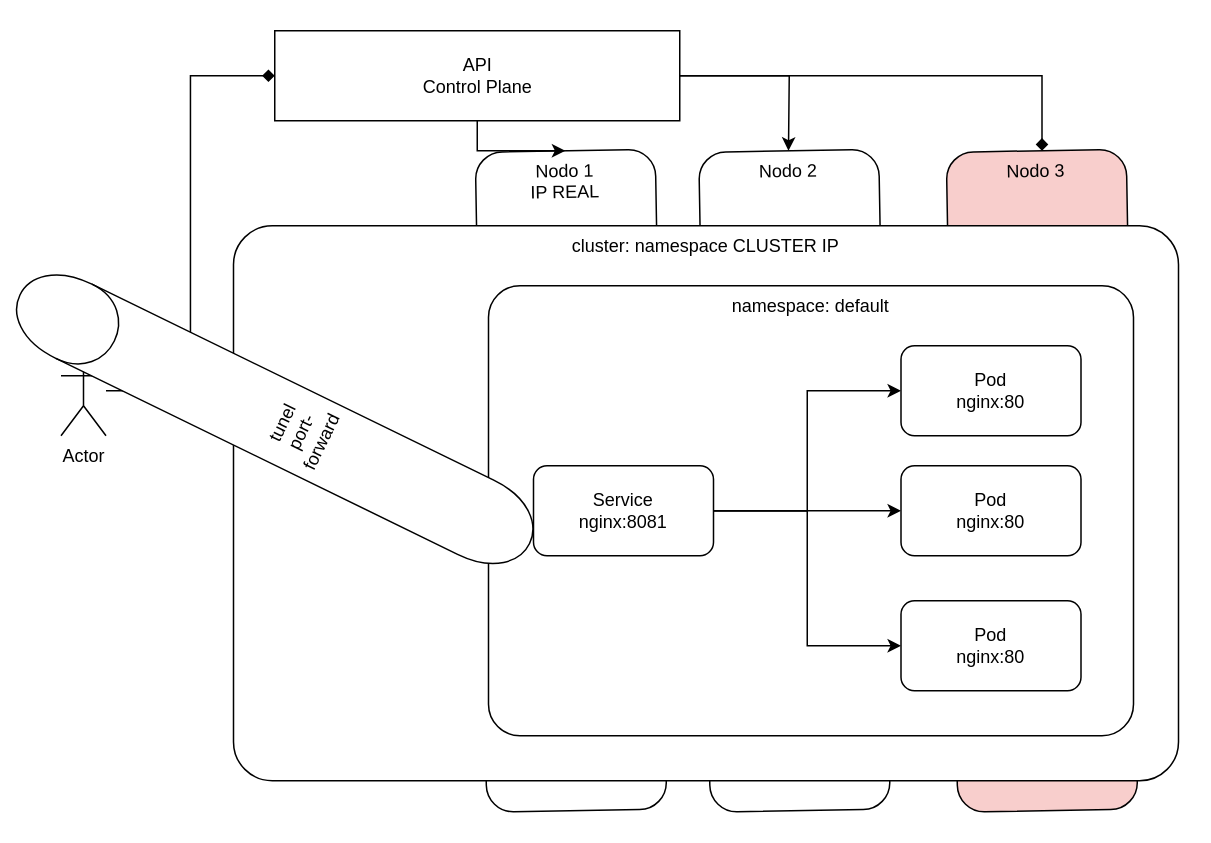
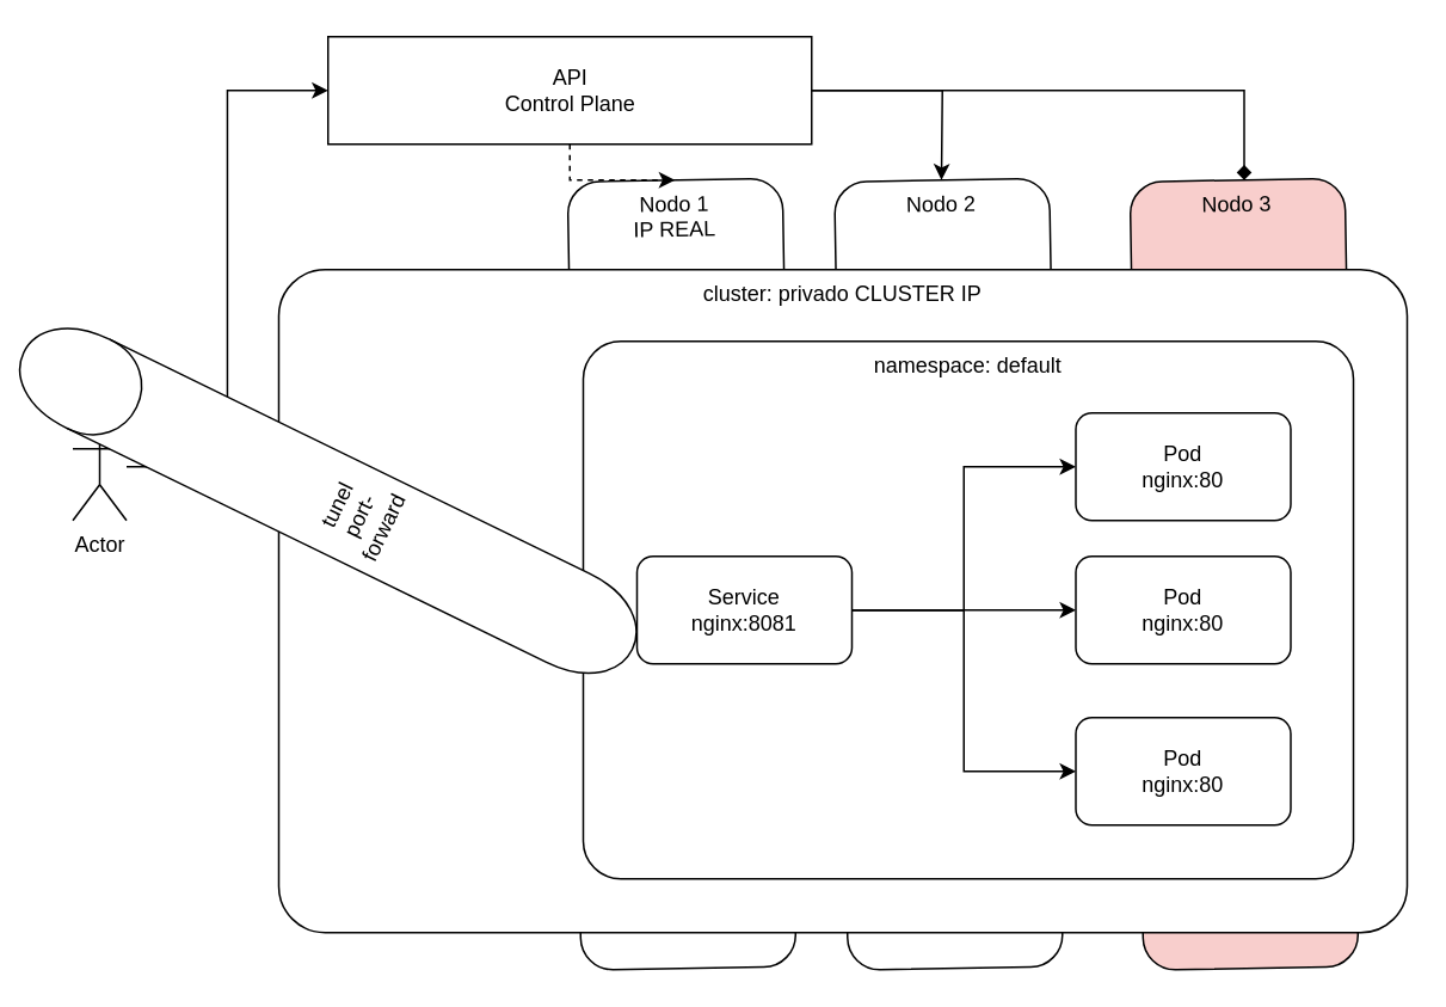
  <mxCell id="0" />
  <mxCell id="1" parent="0" />
  <mxCell id="2" value="Nodo 1&lt;br&gt;IP REAL" style="rounded=1;whiteSpace=wrap;html=1;rotation=-1;verticalAlign=top;" vertex="1" parent="1"><mxGeometry x="300" y="100" width="120" height="440" as="geometry" /></mxCell>
  <mxCell id="3" value="Nodo 2" style="rounded=1;whiteSpace=wrap;html=1;rotation=-1;verticalAlign=top;" vertex="1" parent="1"><mxGeometry x="449" y="100" width="120" height="440" as="geometry" /></mxCell>
  <mxCell id="4" value="Nodo 3" style="rounded=1;whiteSpace=wrap;html=1;rotation=-1;verticalAlign=top;fillColor=#f8cecc;" vertex="1" parent="1"><mxGeometry x="614" y="100" width="120" height="440" as="geometry" /></mxCell>
- <mxCell id="5" value="cluster: namespace CLUSTER IP" style="rounded=1;whiteSpace=wrap;html=1;verticalAlign=top;arcSize=7;" vertex="1" parent="1"><mxGeometry x="135" y="150" width="630" height="370" as="geometry" /></mxCell>
+ <mxCell id="5" value="cluster: privado CLUSTER IP" style="rounded=1;whiteSpace=wrap;html=1;verticalAlign=top;arcSize=7;" vertex="1" parent="1"><mxGeometry x="135" y="150" width="630" height="370" as="geometry" /></mxCell>
  <mxCell id="6" value="namespace: default" style="rounded=1;whiteSpace=wrap;html=1;verticalAlign=top;arcSize=7;" vertex="1" parent="1"><mxGeometry x="305" y="190" width="430" height="300" as="geometry" /></mxCell>
  <mxCell id="7" style="edgeStyle=orthogonalEdgeStyle;rounded=0;orthogonalLoop=1;jettySize=auto;html=1;entryX=0;entryY=0.5;entryDx=0;entryDy=0;" edge="1" parent="1" source="10" target="13"><mxGeometry relative="1" as="geometry" /></mxCell>
  <mxCell id="8" style="edgeStyle=orthogonalEdgeStyle;rounded=0;orthogonalLoop=1;jettySize=auto;html=1;" edge="1" parent="1" source="10" target="11"><mxGeometry relative="1" as="geometry" /></mxCell>
  <mxCell id="9" style="edgeStyle=orthogonalEdgeStyle;rounded=0;orthogonalLoop=1;jettySize=auto;html=1;entryX=0;entryY=0.5;entryDx=0;entryDy=0;" edge="1" parent="1" source="10" target="12"><mxGeometry relative="1" as="geometry" /></mxCell>
  <mxCell id="10" value="Service&lt;br&gt;nginx:8081" style="rounded=1;whiteSpace=wrap;html=1;" vertex="1" parent="1"><mxGeometry x="335" y="310" width="120" height="60" as="geometry" /></mxCell>
  <mxCell id="11" value="Pod&lt;br&gt;nginx:80" style="rounded=1;whiteSpace=wrap;html=1;" vertex="1" parent="1"><mxGeometry x="580" y="310" width="120" height="60" as="geometry" /></mxCell>
  <mxCell id="12" value="Pod&lt;br&gt;nginx:80" style="rounded=1;whiteSpace=wrap;html=1;" vertex="1" parent="1"><mxGeometry x="580" y="400" width="120" height="60" as="geometry" /></mxCell>
  <mxCell id="13" value="Pod&lt;br&gt;nginx:80" style="rounded=1;whiteSpace=wrap;html=1;" vertex="1" parent="1"><mxGeometry x="580" y="230" width="120" height="60" as="geometry" /></mxCell>
- <mxCell id="14" style="edgeStyle=orthogonalEdgeStyle;rounded=0;orthogonalLoop=1;jettySize=auto;html=1;entryX=0;entryY=0.5;entryDx=0;entryDy=0;endArrow=diamond;" edge="1" parent="1" source="15" target="19"><mxGeometry relative="1" as="geometry" /></mxCell>
+ <mxCell id="14" style="edgeStyle=orthogonalEdgeStyle;rounded=0;orthogonalLoop=1;jettySize=auto;html=1;entryX=0;entryY=0.5;entryDx=0;entryDy=0;" edge="1" parent="1" source="15" target="19"><mxGeometry relative="1" as="geometry" /></mxCell>
  <mxCell id="15" value="Actor" style="shape=umlActor;verticalLabelPosition=bottom;labelBackgroundColor=#ffffff;verticalAlign=top;html=1;outlineConnect=0;" vertex="1" parent="1"><mxGeometry x="20" y="230" width="30" height="60" as="geometry" /></mxCell>
- <mxCell id="16" style="edgeStyle=orthogonalEdgeStyle;rounded=0;orthogonalLoop=1;jettySize=auto;html=1;entryX=0.5;entryY=0;entryDx=0;entryDy=0;" edge="1" parent="1" source="19" target="2"><mxGeometry relative="1" as="geometry" /></mxCell>
+ <mxCell id="16" style="edgeStyle=orthogonalEdgeStyle;rounded=0;orthogonalLoop=1;jettySize=auto;html=1;entryX=0.5;entryY=0;entryDx=0;entryDy=0;dashed=1;" edge="1" parent="1" source="19" target="2"><mxGeometry relative="1" as="geometry" /></mxCell>
  <mxCell id="17" style="edgeStyle=orthogonalEdgeStyle;rounded=0;orthogonalLoop=1;jettySize=auto;html=1;" edge="1" parent="1" source="19"><mxGeometry relative="1" as="geometry"><mxPoint x="505" y="100" as="targetPoint" /></mxGeometry></mxCell>
  <mxCell id="18" style="edgeStyle=orthogonalEdgeStyle;rounded=0;orthogonalLoop=1;jettySize=auto;html=1;endArrow=diamond;" edge="1" parent="1" source="19" target="4"><mxGeometry relative="1" as="geometry" /></mxCell>
  <mxCell id="19" value="API&lt;br&gt;Control Plane" style="whiteSpace=wrap;html=1;rounded=0;" vertex="1" parent="1"><mxGeometry x="162.5" y="20" width="270" height="60" as="geometry" /></mxCell>
  <mxCell id="20" value="tunel&lt;br&gt;port-forward" style="shape=cylinder;whiteSpace=wrap;html=1;boundedLbl=1;backgroundOutline=1;rotation=-64;" vertex="1" parent="1"><mxGeometry x="135" y="90" width="55" height="378" as="geometry" /></mxCell>
